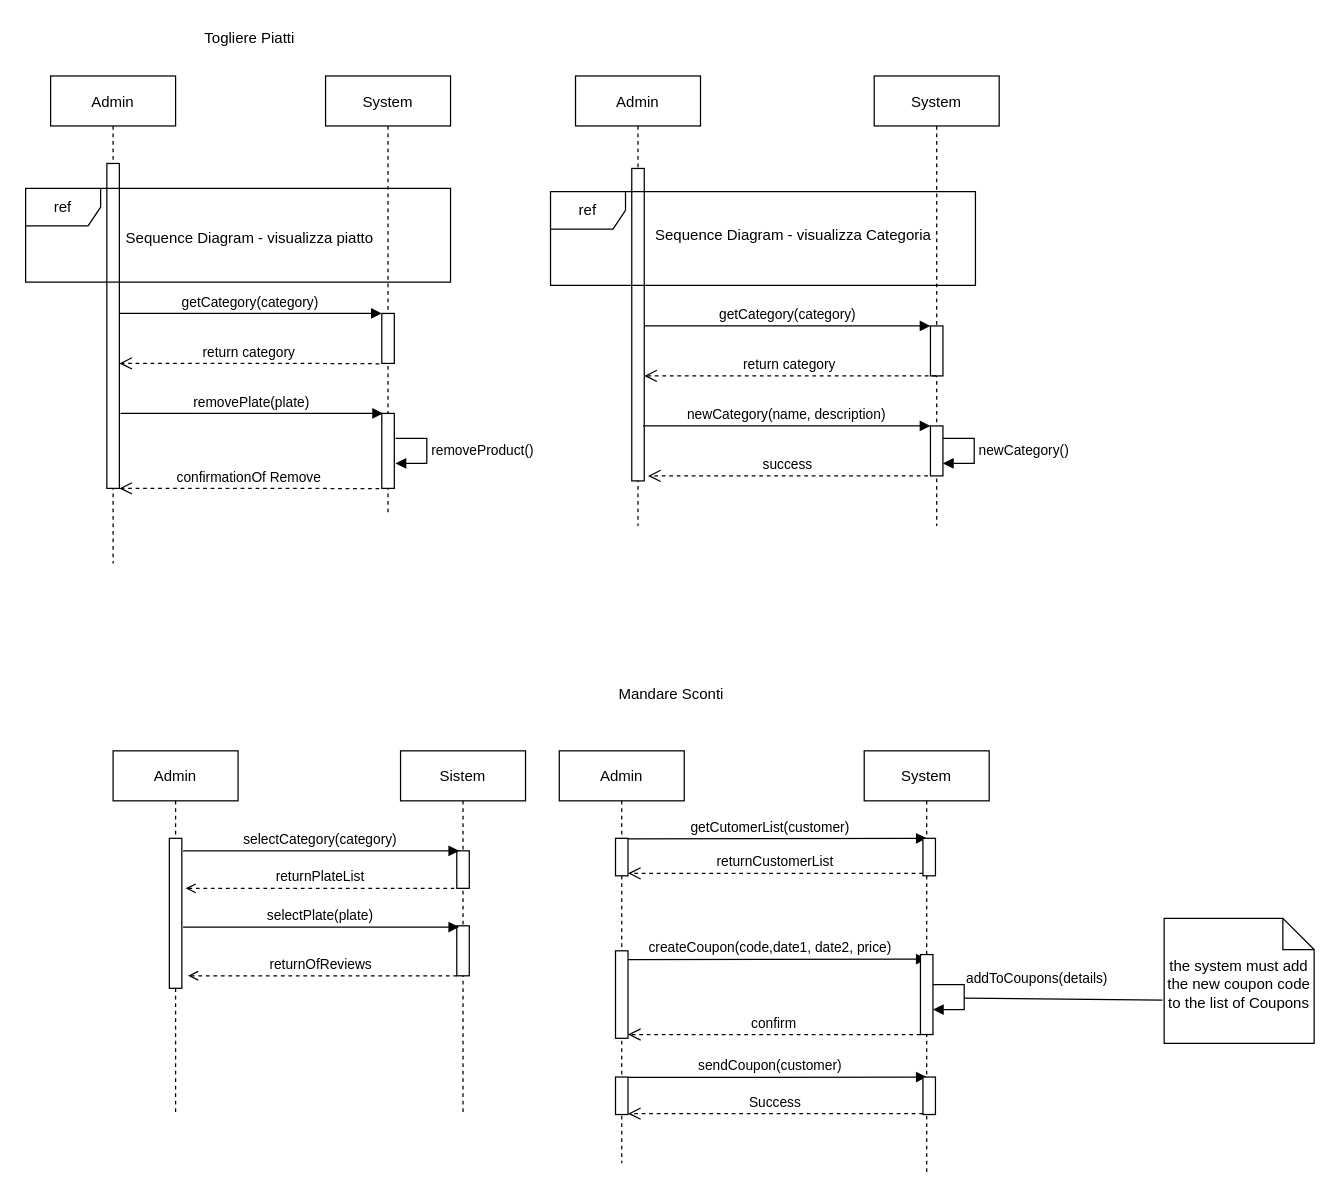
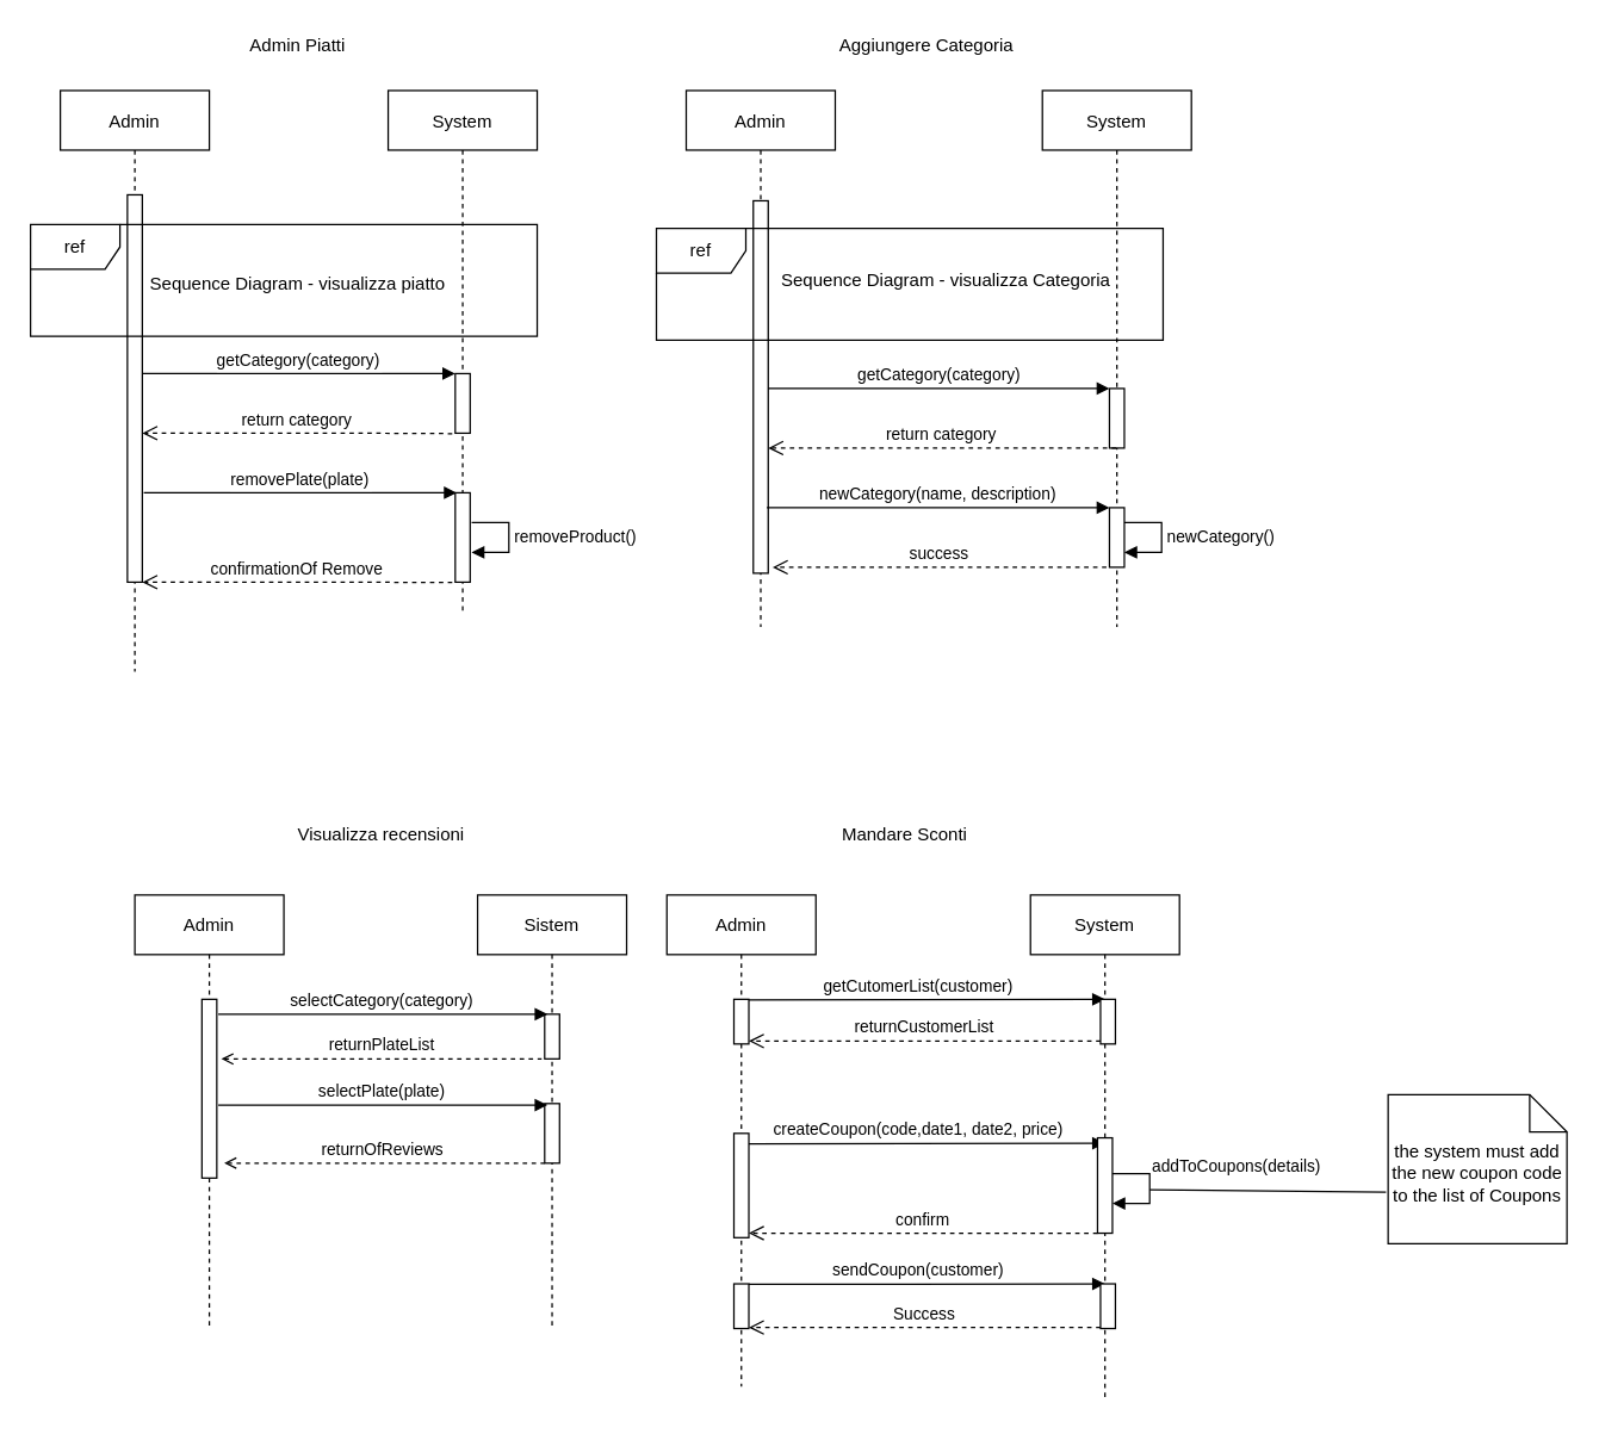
  <mxCell id="0" />
  <mxCell id="1" parent="0" />
  <mxCell id="2" value="Admin" style="shape=umlLifeline;perimeter=lifelinePerimeter;container=1;collapsible=0;recursiveResize=0;rounded=0;shadow=0;strokeWidth=1;" vertex="1" parent="1"><mxGeometry x="40" y="60" width="100" height="390" as="geometry" /></mxCell>
  <mxCell id="3" value="" style="points=[];perimeter=orthogonalPerimeter;rounded=0;shadow=0;strokeWidth=1;" vertex="1" parent="2"><mxGeometry x="45" y="70" width="10" height="260" as="geometry" /></mxCell>
  <mxCell id="4" value="System" style="shape=umlLifeline;perimeter=lifelinePerimeter;container=1;collapsible=0;recursiveResize=0;rounded=0;shadow=0;strokeWidth=1;" vertex="1" parent="1"><mxGeometry x="260" y="60" width="100" height="350" as="geometry" /></mxCell>
  <mxCell id="5" value="" style="points=[];perimeter=orthogonalPerimeter;rounded=0;shadow=0;strokeWidth=1;" vertex="1" parent="4"><mxGeometry x="45" y="190" width="10" height="40" as="geometry" /></mxCell>
  <mxCell id="6" value="" style="points=[];perimeter=orthogonalPerimeter;rounded=0;shadow=0;strokeWidth=1;" vertex="1" parent="4"><mxGeometry x="45" y="270" width="10" height="60" as="geometry" /></mxCell>
  <mxCell id="7" value="getCategory(category)" style="verticalAlign=bottom;endArrow=block;shadow=0;strokeWidth=1;" edge="1" parent="1"><mxGeometry relative="1" as="geometry"><mxPoint x="95" y="250" as="sourcePoint" /><mxPoint x="305" y="250" as="targetPoint" /></mxGeometry></mxCell>
  <mxCell id="8" value="return category" style="verticalAlign=bottom;endArrow=open;dashed=1;endSize=8;exitX=0.301;exitY=0.988;shadow=0;strokeWidth=1;exitDx=0;exitDy=0;exitPerimeter=0;" edge="1" parent="1"><mxGeometry relative="1" as="geometry"><mxPoint x="95" y="290" as="targetPoint" /><mxPoint x="303.01" y="290.28" as="sourcePoint" /><Array as="points"><mxPoint x="245" y="290" /></Array></mxGeometry></mxCell>
  <mxCell id="9" value="removePlate(plate)" style="verticalAlign=bottom;endArrow=block;shadow=0;strokeWidth=1;" edge="1" parent="1"><mxGeometry relative="1" as="geometry"><mxPoint x="96" y="330" as="sourcePoint" /><mxPoint x="306" y="330" as="targetPoint" /></mxGeometry></mxCell>
  <mxCell id="10" value="confirmationOf Remove" style="verticalAlign=bottom;endArrow=open;dashed=1;endSize=8;exitX=0.301;exitY=0.988;shadow=0;strokeWidth=1;exitDx=0;exitDy=0;exitPerimeter=0;" edge="1" parent="1"><mxGeometry relative="1" as="geometry"><mxPoint x="95" y="390" as="targetPoint" /><mxPoint x="303.01" y="390.28" as="sourcePoint" /><Array as="points"><mxPoint x="245" y="390" /></Array></mxGeometry></mxCell>
- <mxCell id="11" value="Togliere Piatti" style="text;html=1;align=center;verticalAlign=middle;resizable=0;points=[];autosize=1;strokeColor=none;" vertex="1" parent="1"><mxGeometry x="154" y="20" width="90" height="20" as="geometry" /></mxCell>
+ <mxCell id="11" value="Admin Piatti" style="text;html=1;align=center;verticalAlign=middle;resizable=0;points=[];autosize=1;strokeColor=none;" vertex="1" parent="1"><mxGeometry x="154" y="20" width="90" height="20" as="geometry" /></mxCell>
  <mxCell id="12" value="Admin" style="shape=umlLifeline;perimeter=lifelinePerimeter;container=1;collapsible=0;recursiveResize=0;rounded=0;shadow=0;strokeWidth=1;" vertex="1" parent="1"><mxGeometry x="460" y="60" width="100" height="360" as="geometry" /></mxCell>
  <mxCell id="13" value="" style="points=[];perimeter=orthogonalPerimeter;rounded=0;shadow=0;strokeWidth=1;" vertex="1" parent="12"><mxGeometry x="45" y="74" width="10" height="250" as="geometry" /></mxCell>
  <mxCell id="14" value="System" style="shape=umlLifeline;perimeter=lifelinePerimeter;container=1;collapsible=0;recursiveResize=0;rounded=0;shadow=0;strokeWidth=1;" vertex="1" parent="1"><mxGeometry x="699" y="60" width="100" height="360" as="geometry" /></mxCell>
  <mxCell id="15" value="" style="points=[];perimeter=orthogonalPerimeter;rounded=0;shadow=0;strokeWidth=1;" vertex="1" parent="14"><mxGeometry x="45" y="200" width="10" height="40" as="geometry" /></mxCell>
  <mxCell id="16" value="" style="points=[];perimeter=orthogonalPerimeter;rounded=0;shadow=0;strokeWidth=1;" vertex="1" parent="14"><mxGeometry x="45" y="280" width="10" height="40" as="geometry" /></mxCell>
  <mxCell id="17" value="getCategory(category)" style="verticalAlign=bottom;endArrow=block;shadow=0;strokeWidth=1;" edge="1" parent="1" source="13"><mxGeometry relative="1" as="geometry"><mxPoint x="519" y="260" as="sourcePoint" /><mxPoint x="744" y="260" as="targetPoint" /></mxGeometry></mxCell>
  <mxCell id="18" value="return category" style="verticalAlign=bottom;endArrow=open;dashed=1;endSize=8;shadow=0;strokeWidth=1;" edge="1" parent="1" source="14"><mxGeometry relative="1" as="geometry"><mxPoint x="515" y="300" as="targetPoint" /><mxPoint x="733.01" y="300.28" as="sourcePoint" /><Array as="points"><mxPoint x="675" y="300" /></Array></mxGeometry></mxCell>
  <mxCell id="19" value="newCategory(name, description)" style="verticalAlign=bottom;endArrow=block;shadow=0;strokeWidth=1;entryX=-0.4;entryY=0;entryDx=0;entryDy=0;entryPerimeter=0;exitX=0.91;exitY=0.824;exitDx=0;exitDy=0;exitPerimeter=0;" edge="1" parent="1" source="13"><mxGeometry relative="1" as="geometry"><mxPoint x="520" y="340" as="sourcePoint" /><mxPoint x="744" y="340" as="targetPoint" /></mxGeometry></mxCell>
  <mxCell id="20" value="success" style="verticalAlign=bottom;endArrow=open;dashed=1;endSize=8;shadow=0;strokeWidth=1;" edge="1" parent="1"><mxGeometry relative="1" as="geometry"><mxPoint x="518" y="380" as="targetPoint" /><mxPoint x="742" y="380" as="sourcePoint" /><Array as="points"><mxPoint x="678" y="380" /></Array></mxGeometry></mxCell>
  <mxCell id="21" value="removeProduct()" style="edgeStyle=orthogonalEdgeStyle;html=1;align=left;spacingLeft=2;endArrow=block;rounded=0;entryX=1;entryY=0;" edge="1" parent="1"><mxGeometry relative="1" as="geometry"><mxPoint x="316" y="350" as="sourcePoint" /><Array as="points"><mxPoint x="341" y="350" /><mxPoint x="341" y="370" /></Array><mxPoint x="316" y="370" as="targetPoint" /></mxGeometry></mxCell>
+ <mxCell id="22" value="Aggiungere Categoria" style="text;html=1;align=center;verticalAlign=middle;resizable=0;points=[];autosize=1;strokeColor=none;" vertex="1" parent="1"><mxGeometry x="556" y="20" width="130" height="20" as="geometry" /></mxCell>
  <mxCell id="23" value="newCategory()" style="edgeStyle=orthogonalEdgeStyle;html=1;align=left;spacingLeft=2;endArrow=block;rounded=0;entryX=1;entryY=0;" edge="1" parent="1"><mxGeometry relative="1" as="geometry"><mxPoint x="754" y="350" as="sourcePoint" /><Array as="points"><mxPoint x="779" y="350" /><mxPoint x="779" y="370" /></Array><mxPoint x="754" y="370" as="targetPoint" /><mxPoint as="offset" /></mxGeometry></mxCell>
  <mxCell id="24" value="Admin" style="shape=umlLifeline;perimeter=lifelinePerimeter;container=1;collapsible=0;recursiveResize=0;rounded=0;shadow=0;strokeWidth=1;" vertex="1" parent="1"><mxGeometry x="90" y="600" width="100" height="290" as="geometry" /></mxCell>
  <mxCell id="25" value="" style="points=[];perimeter=orthogonalPerimeter;rounded=0;shadow=0;strokeWidth=1;" vertex="1" parent="24"><mxGeometry x="45" y="70" width="10" height="120" as="geometry" /></mxCell>
  <mxCell id="26" value="Sistem" style="shape=umlLifeline;perimeter=lifelinePerimeter;container=1;collapsible=0;recursiveResize=0;rounded=0;shadow=0;strokeWidth=1;" vertex="1" parent="1"><mxGeometry x="320" y="600" width="100" height="290" as="geometry" /></mxCell>
  <mxCell id="27" value="" style="points=[];perimeter=orthogonalPerimeter;rounded=0;shadow=0;strokeWidth=1;" vertex="1" parent="26"><mxGeometry x="45" y="80" width="10" height="30" as="geometry" /></mxCell>
  <mxCell id="28" value="" style="points=[];perimeter=orthogonalPerimeter;rounded=0;shadow=0;strokeWidth=1;" vertex="1" parent="26"><mxGeometry x="45" y="140" width="10" height="40" as="geometry" /></mxCell>
  <mxCell id="29" value="selectCategory(category)" style="verticalAlign=bottom;endArrow=block;entryX=0.09;entryY=-0.003;shadow=0;strokeWidth=1;entryDx=0;entryDy=0;entryPerimeter=0;" edge="1" parent="1"><mxGeometry relative="1" as="geometry"><mxPoint x="146" y="680" as="sourcePoint" /><mxPoint x="366.9" y="680" as="targetPoint" /></mxGeometry></mxCell>
  <mxCell id="30" value="returnPlateList" style="verticalAlign=bottom;endArrow=none;dashed=1;endSize=8;shadow=0;strokeWidth=1;startArrow=open;startFill=0;endFill=0;" edge="1" parent="1"><mxGeometry relative="1" as="geometry"><mxPoint x="363" y="710" as="targetPoint" /><mxPoint x="148" y="710" as="sourcePoint" /><Array as="points"><mxPoint x="233" y="710" /></Array></mxGeometry></mxCell>
  <mxCell id="31" value="selectPlate(plate)" style="verticalAlign=bottom;endArrow=block;entryX=0.09;entryY=-0.003;shadow=0;strokeWidth=1;entryDx=0;entryDy=0;entryPerimeter=0;" edge="1" parent="1"><mxGeometry relative="1" as="geometry"><mxPoint x="146" y="741" as="sourcePoint" /><mxPoint x="366.9" y="741" as="targetPoint" /></mxGeometry></mxCell>
  <mxCell id="32" value="returnOfReviews " style="verticalAlign=bottom;endArrow=none;dashed=1;endSize=8;shadow=0;strokeWidth=1;startArrow=open;startFill=0;endFill=0;" edge="1" parent="1"><mxGeometry relative="1" as="geometry"><mxPoint x="365" y="780" as="targetPoint" /><mxPoint x="150" y="780" as="sourcePoint" /><Array as="points"><mxPoint x="235" y="780" /></Array></mxGeometry></mxCell>
+ <mxCell id="33" value="Visualizza recensioni" style="text;html=1;align=center;verticalAlign=middle;resizable=0;points=[];autosize=1;strokeColor=none;" vertex="1" parent="1"><mxGeometry x="190" y="550" width="130" height="20" as="geometry" /></mxCell>
  <mxCell id="34" value="Admin" style="shape=umlLifeline;perimeter=lifelinePerimeter;container=1;collapsible=0;recursiveResize=0;rounded=0;shadow=0;strokeWidth=1;" vertex="1" parent="1"><mxGeometry x="447" y="600" width="100" height="330" as="geometry" /></mxCell>
  <mxCell id="35" value="" style="points=[];perimeter=orthogonalPerimeter;rounded=0;shadow=0;strokeWidth=1;" vertex="1" parent="34"><mxGeometry x="45" y="160" width="10" height="70" as="geometry" /></mxCell>
  <mxCell id="36" value="" style="points=[];perimeter=orthogonalPerimeter;rounded=0;shadow=0;strokeWidth=1;" vertex="1" parent="34"><mxGeometry x="45" y="70" width="10" height="30" as="geometry" /></mxCell>
  <mxCell id="37" value="System" style="shape=umlLifeline;perimeter=lifelinePerimeter;container=1;collapsible=0;recursiveResize=0;rounded=0;shadow=0;strokeWidth=1;" vertex="1" parent="1"><mxGeometry x="691" y="600" width="100" height="340" as="geometry" /></mxCell>
  <mxCell id="38" value="createCoupon(code,date1, date2, price)" style="verticalAlign=bottom;endArrow=block;shadow=0;strokeWidth=1;entryX=0.5;entryY=0.057;entryDx=0;entryDy=0;entryPerimeter=0;" edge="1" parent="1" target="39"><mxGeometry x="-0.043" relative="1" as="geometry"><mxPoint x="502" y="767" as="sourcePoint" /><mxPoint x="721.5" y="767" as="targetPoint" /><mxPoint as="offset" /></mxGeometry></mxCell>
  <mxCell id="39" value="" style="points=[];perimeter=orthogonalPerimeter;rounded=0;shadow=0;strokeWidth=1;" vertex="1" parent="1"><mxGeometry x="736" y="763" width="10" height="64" as="geometry" /></mxCell>
  <mxCell id="40" value="confirm" style="verticalAlign=bottom;endArrow=open;dashed=1;endSize=8;shadow=0;strokeWidth=1;" edge="1" parent="1" source="39"><mxGeometry relative="1" as="geometry"><mxPoint x="502" y="827" as="targetPoint" /><mxPoint x="720.01" y="827.28" as="sourcePoint" /><Array as="points"><mxPoint x="662" y="827" /></Array></mxGeometry></mxCell>
  <mxCell id="41" value="addToCoupons(details)" style="edgeStyle=orthogonalEdgeStyle;html=1;align=left;spacingLeft=2;endArrow=block;rounded=0;fillColor=#f8cecc;" edge="1" parent="1"><mxGeometry x="-0.333" y="5" relative="1" as="geometry"><mxPoint x="746" y="787" as="sourcePoint" /><Array as="points"><mxPoint x="771" y="787" /><mxPoint x="771" y="807" /></Array><mxPoint x="746" y="807" as="targetPoint" /><mxPoint as="offset" /></mxGeometry></mxCell>
  <mxCell id="42" value="the system must add the new coupon code to the list of Coupons" style="shape=note2;boundedLbl=1;whiteSpace=wrap;html=1;size=25;verticalAlign=top;align=center;" vertex="1" parent="1"><mxGeometry x="931" y="734" width="120" height="100" as="geometry" /></mxCell>
  <mxCell id="43" value="" style="endArrow=none;html=1;endFill=0;entryX=-0.012;entryY=0.325;entryDx=0;entryDy=0;entryPerimeter=0;" edge="1" parent="1"><mxGeometry relative="1" as="geometry"><mxPoint x="771" y="797.8" as="sourcePoint" /><mxPoint x="929.56" y="799.5" as="targetPoint" /></mxGeometry></mxCell>
- <mxCell id="44" value="Mandare Sconti&amp;nbsp;" style="text;html=1;align=center;verticalAlign=middle;resizable=0;points=[];autosize=1;strokeColor=none;" vertex="1" parent="1"><mxGeometry x="488" y="545" width="100" height="20" as="geometry" /></mxCell>
+ <mxCell id="44" value="Mandare Sconti&amp;nbsp;" style="text;html=1;align=center;verticalAlign=middle;resizable=0;points=[];autosize=1;strokeColor=none;" vertex="1" parent="1"><mxGeometry x="558" y="550" width="100" height="20" as="geometry" /></mxCell>
  <mxCell id="45" value="ref" style="shape=umlFrame;whiteSpace=wrap;html=1;" vertex="1" parent="1"><mxGeometry x="20" y="150" width="340" height="75" as="geometry" /></mxCell>
  <mxCell id="46" value="Sequence Diagram - visualizza piatto" style="text;html=1;align=center;verticalAlign=middle;resizable=0;points=[];autosize=1;strokeColor=none;" vertex="1" parent="1"><mxGeometry x="94" y="180" width="210" height="20" as="geometry" /></mxCell>
  <mxCell id="47" value="ref" style="shape=umlFrame;whiteSpace=wrap;html=1;" vertex="1" parent="1"><mxGeometry x="440" y="152.5" width="340" height="75" as="geometry" /></mxCell>
  <mxCell id="48" value="Sequence Diagram - visualizza Categoria" style="text;html=1;align=center;verticalAlign=middle;resizable=0;points=[];autosize=1;strokeColor=none;" vertex="1" parent="1"><mxGeometry x="514" y="177.5" width="240" height="20" as="geometry" /></mxCell>
  <mxCell id="49" value="" style="points=[];perimeter=orthogonalPerimeter;rounded=0;shadow=0;strokeWidth=1;" vertex="1" parent="1"><mxGeometry x="492" y="861" width="10" height="30" as="geometry" /></mxCell>
  <mxCell id="50" value="getCutomerList(customer)" style="verticalAlign=bottom;endArrow=block;shadow=0;strokeWidth=1;entryX=0.5;entryY=0.057;entryDx=0;entryDy=0;entryPerimeter=0;" edge="1" parent="1"><mxGeometry x="-0.043" relative="1" as="geometry"><mxPoint x="502" y="670.35" as="sourcePoint" /><mxPoint x="741" y="669.998" as="targetPoint" /><mxPoint as="offset" /></mxGeometry></mxCell>
  <mxCell id="51" value="returnCustomerList" style="verticalAlign=bottom;endArrow=open;dashed=1;endSize=8;shadow=0;strokeWidth=1;" edge="1" parent="1"><mxGeometry relative="1" as="geometry"><mxPoint x="502" y="698" as="targetPoint" /><mxPoint x="738" y="698" as="sourcePoint" /><Array as="points"><mxPoint x="662" y="698" /></Array></mxGeometry></mxCell>
  <mxCell id="52" value="sendCoupon(customer)" style="verticalAlign=bottom;endArrow=block;shadow=0;strokeWidth=1;entryX=0.5;entryY=0.057;entryDx=0;entryDy=0;entryPerimeter=0;" edge="1" parent="1"><mxGeometry x="-0.043" relative="1" as="geometry"><mxPoint x="502" y="861.35" as="sourcePoint" /><mxPoint x="741" y="860.998" as="targetPoint" /><mxPoint as="offset" /></mxGeometry></mxCell>
  <mxCell id="53" value="" style="points=[];perimeter=orthogonalPerimeter;rounded=0;shadow=0;strokeWidth=1;" vertex="1" parent="1"><mxGeometry x="738" y="670" width="10" height="30" as="geometry" /></mxCell>
  <mxCell id="54" value="" style="points=[];perimeter=orthogonalPerimeter;rounded=0;shadow=0;strokeWidth=1;" vertex="1" parent="1"><mxGeometry x="738" y="861" width="10" height="30" as="geometry" /></mxCell>
  <mxCell id="55" value="Success" style="verticalAlign=bottom;endArrow=open;dashed=1;endSize=8;shadow=0;strokeWidth=1;" edge="1" parent="1"><mxGeometry relative="1" as="geometry"><mxPoint x="502" y="890.31" as="targetPoint" /><mxPoint x="738" y="890.31" as="sourcePoint" /><Array as="points"><mxPoint x="662" y="890.31" /></Array></mxGeometry></mxCell>
